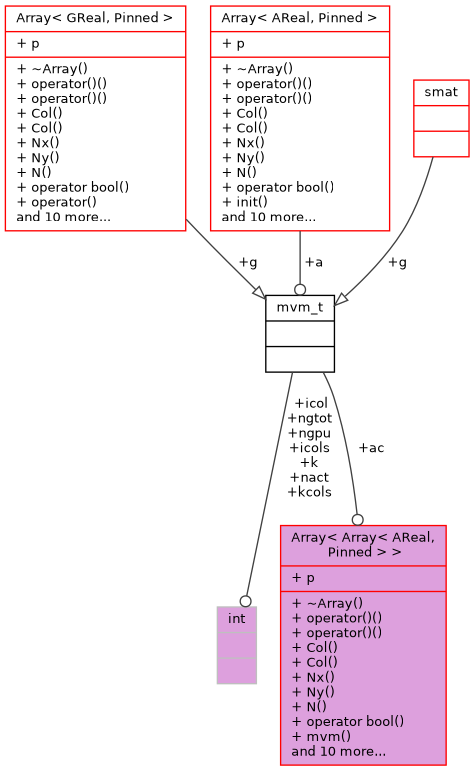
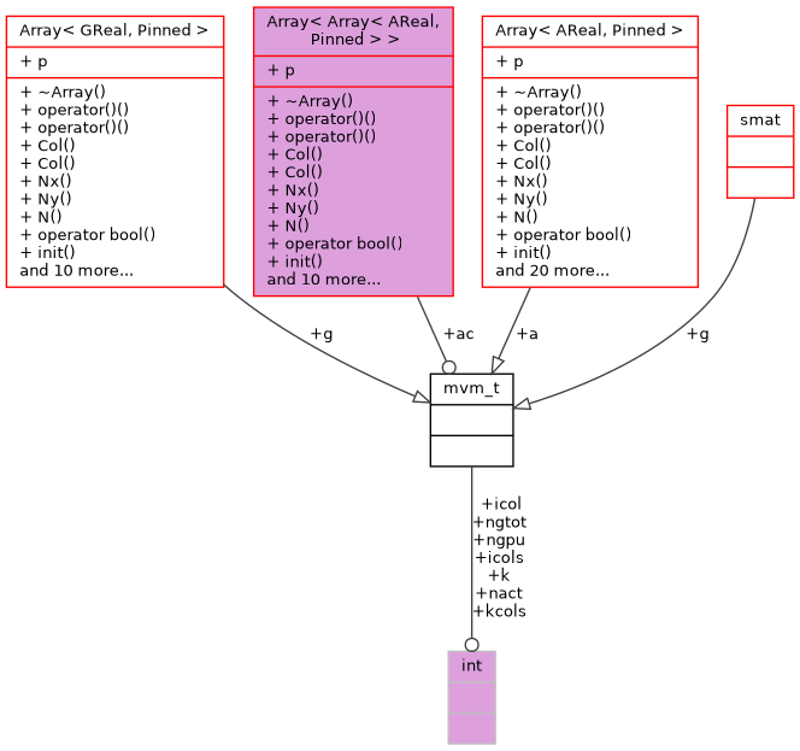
  digraph {
    node [color=red fillcolor=white fontname=Helvetica fontsize=10 shape=record style=filled]
    edge [arrowhead=odot color=grey25 fontname=Helvetica fontsize=10 labelfontname=Helvetica labelfontsize=10 style=solid]
    n1 [color=black fontcolor=black height=0.2 label="{mvm_t\n||}" width=0.4]
    n2 [color=grey75 fillcolor=plum height=0.2 label="{int\n||}" width=0.4]
-   n3 [height=0.2 label="{Array\< GReal, Pinned \>\n|+ p\l|+ ~Array()\l+ operator()()\l+ operator()()\l+ Col()\l+ Col()\l+ Nx()\l+ Ny()\l+ N()\l+ operator bool()\l+ operator()\land 10 more...\l}" width=0.4]
-   n4 [fillcolor=plum height=0.2 label="{Array\< Array\< AReal,\l Pinned \> \>\n|+ p\l|+ ~Array()\l+ operator()()\l+ operator()()\l+ Col()\l+ Col()\l+ Nx()\l+ Ny()\l+ N()\l+ operator bool()\l+ mvm()\land 10 more...\l}" width=0.4]
-   n5 [height=0.2 label="{Array\< AReal, Pinned \>\n|+ p\l|+ ~Array()\l+ operator()()\l+ operator()()\l+ Col()\l+ Col()\l+ Nx()\l+ Ny()\l+ N()\l+ operator bool()\l+ init()\land 10 more...\l}" width=0.4]
+   n3 [height=0.2 label="{Array\< GReal, Pinned \>\n|+ p\l|+ ~Array()\l+ operator()()\l+ operator()()\l+ Col()\l+ Col()\l+ Nx()\l+ Ny()\l+ N()\l+ operator bool()\l+ init()\land 10 more...\l}" width=0.4]
+   n4 [fillcolor=plum height=0.2 label="{Array\< Array\< AReal,\l Pinned \> \>\n|+ p\l|+ ~Array()\l+ operator()()\l+ operator()()\l+ Col()\l+ Col()\l+ Nx()\l+ Ny()\l+ N()\l+ operator bool()\l+ init()\land 10 more...\l}" width=0.4]
+   n5 [height=0.2 label="{Array\< AReal, Pinned \>\n|+ p\l|+ ~Array()\l+ operator()()\l+ operator()()\l+ Col()\l+ Col()\l+ Nx()\l+ Ny()\l+ N()\l+ operator bool()\l+ init()\land 20 more...\l}" width=0.4]
    n6 [height=0.2 label="{smat\n||}" width=0.4]
    n1 -> n2 [label=" +icol\n+ngtot\n+ngpu\n+icols\n+k\n+nact\n+kcols"]
    n3 -> n1 [arrowhead=onormal label=" +g"]
-   n1 -> n4 [label=" +ac"]
-   n5 -> n1 [label=" +a"]
+   n4 -> n1 [label=" +ac"]
+   n5 -> n1 [arrowhead=onormal label=" +a"]
    n6 -> n1 [arrowhead=onormal label=" +g"]
  }
